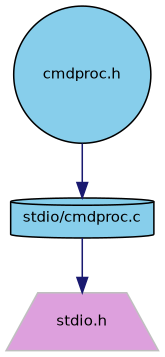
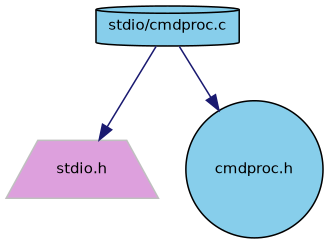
  digraph {
    node [color=black fillcolor=skyblue fontname=Helvetica fontsize=10 style=filled]
    edge [color=midnightblue fontname=Helvetica fontsize=10 labelfontname=Helvetica labelfontsize=10 style=solid]
    n1 [fontcolor=black height=0.2 label="stdio/cmdproc.c" shape=cylinder width=0.4]
    n2 [color=grey75 fillcolor=plum height=0.2 label="stdio.h" shape=trapezium width=0.4]
    n3 [height=0.2 label="cmdproc.h" shape=circle width=0.4]
    n1 -> n2
-   n3 -> n1
+   n1 -> n3
  }
